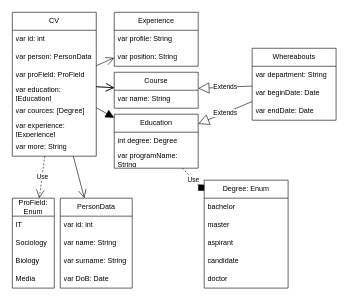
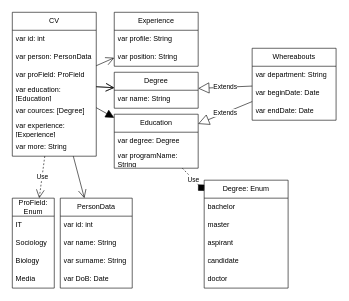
  <mxCell id="0" />
  <mxCell id="1" parent="0" />
  <mxCell id="2" value="CV" style="swimlane;fontStyle=0;childLayout=stackLayout;horizontal=1;startSize=30;horizontalStack=0;resizeParent=1;resizeParentMax=0;resizeLast=0;collapsible=1;marginBottom=0;whiteSpace=wrap;html=1;" vertex="1" parent="1"><mxGeometry x="20" y="20" width="140" height="240" as="geometry" /></mxCell>
  <mxCell id="3" value="var id: int" style="text;strokeColor=none;fillColor=none;align=left;verticalAlign=middle;spacingLeft=4;spacingRight=4;overflow=hidden;points=[[0,0.5],[1,0.5]];portConstraint=eastwest;rotatable=0;whiteSpace=wrap;html=1;" vertex="1" parent="2"><mxGeometry y="30" width="140" height="30" as="geometry" /></mxCell>
  <mxCell id="4" value="var person: PersonData" style="text;strokeColor=none;fillColor=none;align=left;verticalAlign=middle;spacingLeft=4;spacingRight=4;overflow=hidden;points=[[0,0.5],[1,0.5]];portConstraint=eastwest;rotatable=0;whiteSpace=wrap;html=1;" vertex="1" parent="2"><mxGeometry y="60" width="140" height="30" as="geometry" /></mxCell>
  <mxCell id="5" value="var proField:&amp;nbsp;&lt;span style=&quot;text-align: center;&quot;&gt;ProField&lt;/span&gt;" style="text;strokeColor=none;fillColor=none;align=left;verticalAlign=middle;spacingLeft=4;spacingRight=4;overflow=hidden;points=[[0,0.5],[1,0.5]];portConstraint=eastwest;rotatable=0;whiteSpace=wrap;html=1;" vertex="1" parent="2"><mxGeometry y="90" width="140" height="30" as="geometry" /></mxCell>
  <mxCell id="6" value="var education: [Education]" style="text;strokeColor=none;fillColor=none;align=left;verticalAlign=middle;spacingLeft=4;spacingRight=4;overflow=hidden;points=[[0,0.5],[1,0.5]];portConstraint=eastwest;rotatable=0;whiteSpace=wrap;html=1;" vertex="1" parent="2"><mxGeometry y="120" width="140" height="30" as="geometry" /></mxCell>
  <mxCell id="7" value="var cources: [Degree]" style="text;strokeColor=none;fillColor=none;align=left;verticalAlign=middle;spacingLeft=4;spacingRight=4;overflow=hidden;points=[[0,0.5],[1,0.5]];portConstraint=eastwest;rotatable=0;whiteSpace=wrap;html=1;" vertex="1" parent="2"><mxGeometry y="150" width="140" height="30" as="geometry" /></mxCell>
  <mxCell id="8" value="var experience: [Experience]" style="text;strokeColor=none;fillColor=none;align=left;verticalAlign=middle;spacingLeft=4;spacingRight=4;overflow=hidden;points=[[0,0.5],[1,0.5]];portConstraint=eastwest;rotatable=0;whiteSpace=wrap;html=1;" vertex="1" parent="2"><mxGeometry y="180" width="140" height="30" as="geometry" /></mxCell>
  <mxCell id="9" value="var more: String" style="text;strokeColor=none;fillColor=none;align=left;verticalAlign=middle;spacingLeft=4;spacingRight=4;overflow=hidden;points=[[0,0.5],[1,0.5]];portConstraint=eastwest;rotatable=0;whiteSpace=wrap;html=1;" vertex="1" parent="2"><mxGeometry y="210" width="140" height="30" as="geometry" /></mxCell>
  <mxCell id="10" value="ProField: Enum" style="swimlane;fontStyle=0;childLayout=stackLayout;horizontal=1;startSize=30;horizontalStack=0;resizeParent=1;resizeParentMax=0;resizeLast=0;collapsible=1;marginBottom=0;whiteSpace=wrap;html=1;" vertex="1" parent="1"><mxGeometry x="20" y="330" width="70" height="150" as="geometry" /></mxCell>
  <mxCell id="11" value="IT" style="text;strokeColor=none;fillColor=none;align=left;verticalAlign=middle;spacingLeft=4;spacingRight=4;overflow=hidden;points=[[0,0.5],[1,0.5]];portConstraint=eastwest;rotatable=0;whiteSpace=wrap;html=1;" vertex="1" parent="10"><mxGeometry y="30" width="70" height="30" as="geometry" /></mxCell>
  <mxCell id="12" value="Sociology" style="text;strokeColor=none;fillColor=none;align=left;verticalAlign=middle;spacingLeft=4;spacingRight=4;overflow=hidden;points=[[0,0.5],[1,0.5]];portConstraint=eastwest;rotatable=0;whiteSpace=wrap;html=1;" vertex="1" parent="10"><mxGeometry y="60" width="70" height="30" as="geometry" /></mxCell>
  <mxCell id="13" value="Biology" style="text;strokeColor=none;fillColor=none;align=left;verticalAlign=middle;spacingLeft=4;spacingRight=4;overflow=hidden;points=[[0,0.5],[1,0.5]];portConstraint=eastwest;rotatable=0;whiteSpace=wrap;html=1;" vertex="1" parent="10"><mxGeometry y="90" width="70" height="30" as="geometry" /></mxCell>
  <mxCell id="14" value="Media" style="text;strokeColor=none;fillColor=none;align=left;verticalAlign=middle;spacingLeft=4;spacingRight=4;overflow=hidden;points=[[0,0.5],[1,0.5]];portConstraint=eastwest;rotatable=0;whiteSpace=wrap;html=1;" vertex="1" parent="10"><mxGeometry y="120" width="70" height="30" as="geometry" /></mxCell>
  <mxCell id="15" value="Use" style="endArrow=open;endSize=12;dashed=1;html=1;rounded=0;" edge="1" parent="1" source="2" target="10"><mxGeometry width="160" relative="1" as="geometry"><mxPoint x="330" y="360" as="sourcePoint" /><mxPoint x="490" y="360" as="targetPoint" /></mxGeometry></mxCell>
  <mxCell id="16" value="&lt;span style=&quot;text-align: left;&quot;&gt;PersonData&lt;/span&gt;" style="swimlane;fontStyle=0;childLayout=stackLayout;horizontal=1;startSize=30;horizontalStack=0;resizeParent=1;resizeParentMax=0;resizeLast=0;collapsible=1;marginBottom=0;whiteSpace=wrap;html=1;" vertex="1" parent="1"><mxGeometry x="100" y="330" width="120" height="150" as="geometry" /></mxCell>
  <mxCell id="17" value="var id: int" style="text;strokeColor=none;fillColor=none;align=left;verticalAlign=middle;spacingLeft=4;spacingRight=4;overflow=hidden;points=[[0,0.5],[1,0.5]];portConstraint=eastwest;rotatable=0;whiteSpace=wrap;html=1;" vertex="1" parent="16"><mxGeometry y="30" width="120" height="30" as="geometry" /></mxCell>
  <mxCell id="18" value="var name: String" style="text;strokeColor=none;fillColor=none;align=left;verticalAlign=middle;spacingLeft=4;spacingRight=4;overflow=hidden;points=[[0,0.5],[1,0.5]];portConstraint=eastwest;rotatable=0;whiteSpace=wrap;html=1;" vertex="1" parent="16"><mxGeometry y="60" width="120" height="30" as="geometry" /></mxCell>
  <mxCell id="19" value="var surname: String" style="text;strokeColor=none;fillColor=none;align=left;verticalAlign=middle;spacingLeft=4;spacingRight=4;overflow=hidden;points=[[0,0.5],[1,0.5]];portConstraint=eastwest;rotatable=0;whiteSpace=wrap;html=1;" vertex="1" parent="16"><mxGeometry y="90" width="120" height="30" as="geometry" /></mxCell>
  <mxCell id="20" value="var DoB: Date" style="text;strokeColor=none;fillColor=none;align=left;verticalAlign=middle;spacingLeft=4;spacingRight=4;overflow=hidden;points=[[0,0.5],[1,0.5]];portConstraint=eastwest;rotatable=0;whiteSpace=wrap;html=1;" vertex="1" parent="16"><mxGeometry y="120" width="120" height="30" as="geometry" /></mxCell>
  <mxCell id="21" value="&lt;span style=&quot;text-align: left;&quot;&gt;Education&lt;/span&gt;" style="swimlane;fontStyle=0;childLayout=stackLayout;horizontal=1;startSize=30;horizontalStack=0;resizeParent=1;resizeParentMax=0;resizeLast=0;collapsible=1;marginBottom=0;whiteSpace=wrap;html=1;" vertex="1" parent="1"><mxGeometry x="190" y="190" width="140" height="90" as="geometry" /></mxCell>
- <mxCell id="22" value="int degree: Degree" style="text;strokeColor=none;fillColor=none;align=left;verticalAlign=middle;spacingLeft=4;spacingRight=4;overflow=hidden;points=[[0,0.5],[1,0.5]];portConstraint=eastwest;rotatable=0;whiteSpace=wrap;html=1;" vertex="1" parent="21"><mxGeometry y="30" width="140" height="30" as="geometry" /></mxCell>
+ <mxCell id="22" value="var degree: Degree" style="text;strokeColor=none;fillColor=none;align=left;verticalAlign=middle;spacingLeft=4;spacingRight=4;overflow=hidden;points=[[0,0.5],[1,0.5]];portConstraint=eastwest;rotatable=0;whiteSpace=wrap;html=1;" vertex="1" parent="21"><mxGeometry y="30" width="140" height="30" as="geometry" /></mxCell>
  <mxCell id="23" value="var programName: String" style="text;strokeColor=none;fillColor=none;align=left;verticalAlign=middle;spacingLeft=4;spacingRight=4;overflow=hidden;points=[[0,0.5],[1,0.5]];portConstraint=eastwest;rotatable=0;whiteSpace=wrap;html=1;" vertex="1" parent="21"><mxGeometry y="60" width="140" height="30" as="geometry" /></mxCell>
  <mxCell id="24" value="&lt;span style=&quot;text-align: left;&quot;&gt;Degree: Enum&lt;/span&gt;" style="swimlane;fontStyle=0;childLayout=stackLayout;horizontal=1;startSize=30;horizontalStack=0;resizeParent=1;resizeParentMax=0;resizeLast=0;collapsible=1;marginBottom=0;whiteSpace=wrap;html=1;" vertex="1" parent="1"><mxGeometry x="340" y="300" width="140" height="180" as="geometry" /></mxCell>
  <mxCell id="25" value="bachelor" style="text;strokeColor=none;fillColor=none;align=left;verticalAlign=middle;spacingLeft=4;spacingRight=4;overflow=hidden;points=[[0,0.5],[1,0.5]];portConstraint=eastwest;rotatable=0;whiteSpace=wrap;html=1;" vertex="1" parent="24"><mxGeometry y="30" width="140" height="30" as="geometry" /></mxCell>
  <mxCell id="26" value="master" style="text;strokeColor=none;fillColor=none;align=left;verticalAlign=middle;spacingLeft=4;spacingRight=4;overflow=hidden;points=[[0,0.5],[1,0.5]];portConstraint=eastwest;rotatable=0;whiteSpace=wrap;html=1;" vertex="1" parent="24"><mxGeometry y="60" width="140" height="30" as="geometry" /></mxCell>
  <mxCell id="27" value="aspirant" style="text;strokeColor=none;fillColor=none;align=left;verticalAlign=middle;spacingLeft=4;spacingRight=4;overflow=hidden;points=[[0,0.5],[1,0.5]];portConstraint=eastwest;rotatable=0;whiteSpace=wrap;html=1;" vertex="1" parent="24"><mxGeometry y="90" width="140" height="30" as="geometry" /></mxCell>
  <mxCell id="28" value="candidate" style="text;strokeColor=none;fillColor=none;align=left;verticalAlign=middle;spacingLeft=4;spacingRight=4;overflow=hidden;points=[[0,0.5],[1,0.5]];portConstraint=eastwest;rotatable=0;whiteSpace=wrap;html=1;" vertex="1" parent="24"><mxGeometry y="120" width="140" height="30" as="geometry" /></mxCell>
  <mxCell id="29" value="doctor" style="text;strokeColor=none;fillColor=none;align=left;verticalAlign=middle;spacingLeft=4;spacingRight=4;overflow=hidden;points=[[0,0.5],[1,0.5]];portConstraint=eastwest;rotatable=0;whiteSpace=wrap;html=1;" vertex="1" parent="24"><mxGeometry y="150" width="140" height="30" as="geometry" /></mxCell>
  <mxCell id="30" value="Use" style="endArrow=diamond;endSize=12;dashed=1;html=1;rounded=0;" edge="1" parent="1" source="21" target="24"><mxGeometry width="160" relative="1" as="geometry"><mxPoint x="700" y="320" as="sourcePoint" /><mxPoint x="742" y="400" as="targetPoint" /></mxGeometry></mxCell>
  <mxCell id="31" value="&lt;span style=&quot;text-align: left;&quot;&gt;Experience&lt;/span&gt;" style="swimlane;fontStyle=0;childLayout=stackLayout;horizontal=1;startSize=30;horizontalStack=0;resizeParent=1;resizeParentMax=0;resizeLast=0;collapsible=1;marginBottom=0;whiteSpace=wrap;html=1;" vertex="1" parent="1"><mxGeometry x="190" y="20" width="140" height="90" as="geometry" /></mxCell>
  <mxCell id="32" value="var profile: String" style="text;strokeColor=none;fillColor=none;align=left;verticalAlign=middle;spacingLeft=4;spacingRight=4;overflow=hidden;points=[[0,0.5],[1,0.5]];portConstraint=eastwest;rotatable=0;whiteSpace=wrap;html=1;" vertex="1" parent="31"><mxGeometry y="30" width="140" height="30" as="geometry" /></mxCell>
  <mxCell id="33" value="var position: String" style="text;strokeColor=none;fillColor=none;align=left;verticalAlign=middle;spacingLeft=4;spacingRight=4;overflow=hidden;points=[[0,0.5],[1,0.5]];portConstraint=eastwest;rotatable=0;whiteSpace=wrap;html=1;" vertex="1" parent="31"><mxGeometry y="60" width="140" height="30" as="geometry" /></mxCell>
  <mxCell id="34" value="&lt;div style=&quot;text-align: left;&quot;&gt;&lt;span style=&quot;background-color: transparent;&quot;&gt;Whereabouts&lt;/span&gt;&lt;/div&gt;" style="swimlane;fontStyle=0;childLayout=stackLayout;horizontal=1;startSize=30;horizontalStack=0;resizeParent=1;resizeParentMax=0;resizeLast=0;collapsible=1;marginBottom=0;whiteSpace=wrap;html=1;" vertex="1" parent="1"><mxGeometry x="420" y="80" width="140" height="120" as="geometry" /></mxCell>
  <mxCell id="35" value="var department: String" style="text;strokeColor=none;fillColor=none;align=left;verticalAlign=middle;spacingLeft=4;spacingRight=4;overflow=hidden;points=[[0,0.5],[1,0.5]];portConstraint=eastwest;rotatable=0;whiteSpace=wrap;html=1;" vertex="1" parent="34"><mxGeometry y="30" width="140" height="30" as="geometry" /></mxCell>
  <mxCell id="36" value="var beginDate: Date" style="text;strokeColor=none;fillColor=none;align=left;verticalAlign=middle;spacingLeft=4;spacingRight=4;overflow=hidden;points=[[0,0.5],[1,0.5]];portConstraint=eastwest;rotatable=0;whiteSpace=wrap;html=1;" vertex="1" parent="34"><mxGeometry y="60" width="140" height="30" as="geometry" /></mxCell>
  <mxCell id="37" value="var endDate: Date" style="text;strokeColor=none;fillColor=none;align=left;verticalAlign=middle;spacingLeft=4;spacingRight=4;overflow=hidden;points=[[0,0.5],[1,0.5]];portConstraint=eastwest;rotatable=0;whiteSpace=wrap;html=1;" vertex="1" parent="34"><mxGeometry y="90" width="140" height="30" as="geometry" /></mxCell>
  <mxCell id="38" value="Extends" style="endArrow=block;endSize=16;endFill=0;html=1;rounded=0;" edge="1" parent="1" source="34" target="21"><mxGeometry width="160" relative="1" as="geometry"><mxPoint x="570" y="580" as="sourcePoint" /><mxPoint x="730" y="580" as="targetPoint" /></mxGeometry></mxCell>
  <mxCell id="39" value="Extends" style="endArrow=block;endSize=16;endFill=0;html=1;rounded=0;" edge="1" parent="1" source="34" target="45"><mxGeometry x="0.003" width="160" relative="1" as="geometry"><mxPoint x="750" y="380" as="sourcePoint" /><mxPoint x="800" y="450" as="targetPoint" /><mxPoint as="offset" /></mxGeometry></mxCell>
  <mxCell id="40" value="" style="endArrow=open;endFill=1;endSize=12;html=1;rounded=0;" edge="1" parent="1" source="2" target="16"><mxGeometry width="160" relative="1" as="geometry"><mxPoint x="270" y="320" as="sourcePoint" /><mxPoint x="430" y="320" as="targetPoint" /></mxGeometry></mxCell>
  <mxCell id="41" value="" style="endArrow=block;endFill=1;endSize=12;html=1;rounded=0;" edge="1" parent="1" source="2" target="21"><mxGeometry width="160" relative="1" as="geometry"><mxPoint x="330" y="235" as="sourcePoint" /><mxPoint x="410" y="230" as="targetPoint" /></mxGeometry></mxCell>
  <mxCell id="42" value="" style="endArrow=open;endFill=1;endSize=12;html=1;rounded=0;" edge="1" parent="1" source="2" target="31"><mxGeometry width="160" relative="1" as="geometry"><mxPoint x="375" y="321" as="sourcePoint" /><mxPoint x="665" y="310" as="targetPoint" /></mxGeometry></mxCell>
  <mxCell id="43" value="" style="endArrow=open;endFill=1;endSize=12;html=1;rounded=0;" edge="1" parent="1" source="2" target="45"><mxGeometry width="160" relative="1" as="geometry"><mxPoint x="420" y="290" as="sourcePoint" /><mxPoint x="820" y="394" as="targetPoint" /></mxGeometry></mxCell>
  <mxCell id="44" value="" style="endArrow=open;endFill=1;endSize=12;html=1;rounded=0;" edge="1" parent="1" source="2" target="45"><mxGeometry width="160" relative="1" as="geometry"><mxPoint x="160" y="193" as="sourcePoint" /><mxPoint x="670" y="582" as="targetPoint" /></mxGeometry></mxCell>
- <mxCell id="45" value="&lt;span style=&quot;text-align: left;&quot;&gt;Course&lt;/span&gt;" style="swimlane;fontStyle=0;childLayout=stackLayout;horizontal=1;startSize=30;horizontalStack=0;resizeParent=1;resizeParentMax=0;resizeLast=0;collapsible=1;marginBottom=0;whiteSpace=wrap;html=1;" vertex="1" parent="1"><mxGeometry x="190" y="120" width="140" height="60" as="geometry" /></mxCell>
+ <mxCell id="45" value="&lt;span style=&quot;text-align: left;&quot;&gt;Degree&lt;/span&gt;" style="swimlane;fontStyle=0;childLayout=stackLayout;horizontal=1;startSize=30;horizontalStack=0;resizeParent=1;resizeParentMax=0;resizeLast=0;collapsible=1;marginBottom=0;whiteSpace=wrap;html=1;" vertex="1" parent="1"><mxGeometry x="190" y="120" width="140" height="60" as="geometry" /></mxCell>
  <mxCell id="46" value="var name: String" style="text;strokeColor=none;fillColor=none;align=left;verticalAlign=middle;spacingLeft=4;spacingRight=4;overflow=hidden;points=[[0,0.5],[1,0.5]];portConstraint=eastwest;rotatable=0;whiteSpace=wrap;html=1;" vertex="1" parent="45"><mxGeometry y="30" width="140" height="30" as="geometry" /></mxCell>
